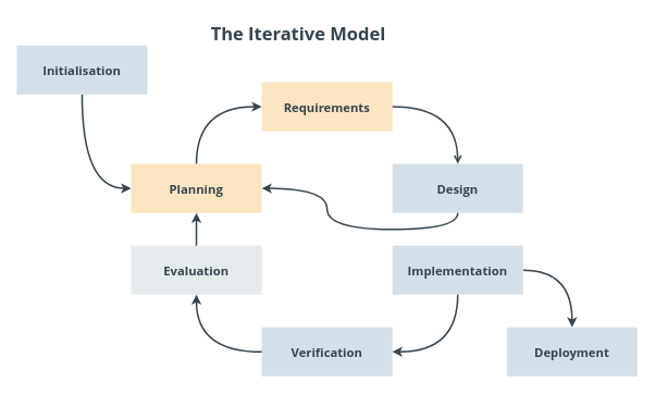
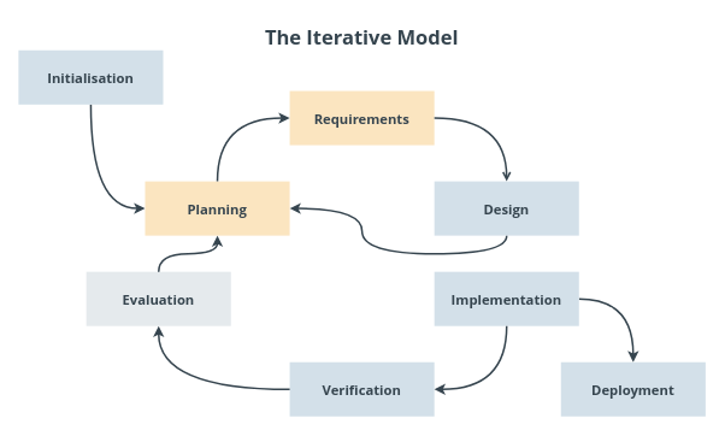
  <mxCell id="0" />
  <mxCell id="1" parent="0" />
  <mxCell id="2" style="edgeStyle=orthogonalEdgeStyle;orthogonalLoop=1;jettySize=auto;html=1;exitX=0.5;exitY=1;exitDx=0;exitDy=0;entryX=0;entryY=0.5;entryDx=0;entryDy=0;fontSize=15;fontColor=#36454F;curved=1;strokeWidth=2;strokeColor=#36454F;" edge="1" parent="1" source="3" target="5"><mxGeometry relative="1" as="geometry" /></mxCell>
  <mxCell id="3" value="Initialisation" style="rounded=0;whiteSpace=wrap;html=1;fontSize=15;glass=0;strokeWidth=1;shadow=0;sketch=0;strokeColor=none;fillColor=#D3E0E9;fontColor=#36454F;fontFamily=Open Sans;fontSource=https%3A%2F%2Ffonts.googleapis.com%2Fcss%3Ffamily%3DOpen%2BSans;fontStyle=1" vertex="1" parent="1"><mxGeometry x="20" y="55" width="160" height="60" as="geometry" /></mxCell>
  <mxCell id="4" value="Requirements" style="rounded=0;whiteSpace=wrap;html=1;fontSize=15;glass=0;strokeWidth=1;shadow=0;sketch=0;strokeColor=none;fillColor=#FBE5C0;fontColor=#36454F;fontFamily=Open Sans;fontSource=https%3A%2F%2Ffonts.googleapis.com%2Fcss%3Ffamily%3DOpen%2BSans;fontStyle=1" vertex="1" parent="1"><mxGeometry x="320" y="100" width="160" height="60" as="geometry" /></mxCell>
  <mxCell id="5" value="Planning" style="rounded=0;whiteSpace=wrap;html=1;fontSize=15;glass=0;strokeWidth=1;shadow=0;sketch=0;strokeColor=none;fillColor=#FBE5C0;fontColor=#36454F;fontFamily=Open Sans;fontSource=https%3A%2F%2Ffonts.googleapis.com%2Fcss%3Ffamily%3DOpen%2BSans;fontStyle=1" vertex="1" parent="1"><mxGeometry x="160" y="200" width="160" height="60" as="geometry" /></mxCell>
  <mxCell id="6" value="Design" style="rounded=0;whiteSpace=wrap;html=1;fontSize=15;glass=0;strokeWidth=1;shadow=0;sketch=0;strokeColor=none;fillColor=#D3E0E9;fontColor=#36454F;fontFamily=Open Sans;fontSource=https%3A%2F%2Ffonts.googleapis.com%2Fcss%3Ffamily%3DOpen%2BSans;fontStyle=1" vertex="1" parent="1"><mxGeometry x="480" y="200" width="160" height="60" as="geometry" /></mxCell>
  <mxCell id="7" value="Verification" style="rounded=0;whiteSpace=wrap;html=1;fontSize=15;glass=0;strokeWidth=1;shadow=0;sketch=0;strokeColor=none;fillColor=#D3E0E9;fontColor=#36454F;fontFamily=Open Sans;fontSource=https%3A%2F%2Ffonts.googleapis.com%2Fcss%3Ffamily%3DOpen%2BSans;fontStyle=1" vertex="1" parent="1"><mxGeometry x="320" y="400" width="160" height="60" as="geometry" /></mxCell>
  <mxCell id="8" style="edgeStyle=orthogonalEdgeStyle;orthogonalLoop=1;jettySize=auto;html=1;exitX=1;exitY=0.5;exitDx=0;exitDy=0;entryX=0.5;entryY=0;entryDx=0;entryDy=0;fontSize=15;fontColor=#36454F;strokeWidth=2;strokeColor=#36454F;curved=1;endArrow=open;" edge="1" parent="1" source="4" target="6"><mxGeometry relative="1" as="geometry"><mxPoint x="600" y="120" as="sourcePoint" /><mxPoint x="639.92" y="160" as="targetPoint" /></mxGeometry></mxCell>
  <mxCell id="9" style="edgeStyle=orthogonalEdgeStyle;orthogonalLoop=1;jettySize=auto;html=1;exitX=0.5;exitY=1;exitDx=0;exitDy=0;fontSize=15;fontColor=#36454F;curved=1;strokeWidth=2;strokeColor=#36454F;" edge="1" parent="1" source="6" target="5"><mxGeometry relative="1" as="geometry"><mxPoint x="680" y="180" as="sourcePoint" /><mxPoint x="719.92" y="220" as="targetPoint" /></mxGeometry></mxCell>
  <mxCell id="10" style="edgeStyle=orthogonalEdgeStyle;orthogonalLoop=1;jettySize=auto;html=1;exitX=1;exitY=0.5;exitDx=0;exitDy=0;entryX=0.5;entryY=0;entryDx=0;entryDy=0;fontSize=15;fontColor=#36454F;curved=1;strokeWidth=2;strokeColor=#36454F;" edge="1" parent="1" source="16" target="12"><mxGeometry relative="1" as="geometry"><mxPoint x="760" y="240" as="sourcePoint" /><mxPoint x="799.92" y="280" as="targetPoint" /></mxGeometry></mxCell>
- <mxCell id="11" value="The Iterative Model" style="rounded=0;whiteSpace=wrap;html=1;fontSize=22;glass=0;strokeWidth=1;shadow=0;sketch=0;strokeColor=none;fillColor=none;fontColor=#36454F;fontFamily=Open Sans;fontSource=https%3A%2F%2Ffonts.googleapis.com%2Fcss%3Ffamily%3DOpen%2BSans;fontStyle=1" vertex="1" parent="1"><mxGeometry x="245" y="20" width="240" height="40" as="geometry" /></mxCell>
+ <mxCell id="11" value="The Iterative Model" style="rounded=0;whiteSpace=wrap;html=1;fontSize=22;glass=0;strokeWidth=1;shadow=0;sketch=0;strokeColor=none;fillColor=none;fontColor=#36454F;fontFamily=Open Sans;fontSource=https%3A%2F%2Ffonts.googleapis.com%2Fcss%3Ffamily%3DOpen%2BSans;fontStyle=1" vertex="1" parent="1"><mxGeometry x="280" y="20" width="240" height="40" as="geometry" /></mxCell>
  <mxCell id="12" value="Deployment" style="rounded=0;whiteSpace=wrap;html=1;fontSize=15;glass=0;strokeWidth=1;shadow=0;sketch=0;strokeColor=none;fillColor=#D3E0E9;fontColor=#36454F;fontFamily=Open Sans;fontSource=https%3A%2F%2Ffonts.googleapis.com%2Fcss%3Ffamily%3DOpen%2BSans;fontStyle=1" vertex="1" parent="1"><mxGeometry x="620" y="400" width="160" height="60" as="geometry" /></mxCell>
  <mxCell id="13" style="edgeStyle=orthogonalEdgeStyle;orthogonalLoop=1;jettySize=auto;html=1;exitX=0;exitY=0.5;exitDx=0;exitDy=0;entryX=0.5;entryY=1;entryDx=0;entryDy=0;fontSize=15;fontColor=#36454F;curved=1;strokeWidth=2;strokeColor=#36454F;" edge="1" parent="1" source="7" target="15"><mxGeometry relative="1" as="geometry"><mxPoint x="590" y="270" as="sourcePoint" /><mxPoint x="530" y="330" as="targetPoint" /></mxGeometry></mxCell>
  <mxCell id="14" style="edgeStyle=orthogonalEdgeStyle;orthogonalLoop=1;jettySize=auto;html=1;exitX=0.5;exitY=0;exitDx=0;exitDy=0;entryX=0;entryY=0.5;entryDx=0;entryDy=0;fontSize=15;fontColor=#36454F;curved=1;strokeWidth=2;strokeColor=#36454F;" edge="1" parent="1" source="5" target="4"><mxGeometry relative="1" as="geometry"><mxPoint x="290" y="330" as="sourcePoint" /><mxPoint x="230" y="270" as="targetPoint" /></mxGeometry></mxCell>
- <mxCell id="15" value="Evaluation" style="rounded=0;whiteSpace=wrap;html=1;fontSize=15;glass=0;strokeWidth=1;shadow=0;sketch=0;strokeColor=none;fillColor=#E5EAED;fontColor=#36454F;fontFamily=Open Sans;fontSource=https%3A%2F%2Ffonts.googleapis.com%2Fcss%3Ffamily%3DOpen%2BSans;fontStyle=1" vertex="1" parent="1"><mxGeometry x="160" y="300" width="160" height="60" as="geometry" /></mxCell>
+ <mxCell id="15" value="Evaluation" style="rounded=0;whiteSpace=wrap;html=1;fontSize=15;glass=0;strokeWidth=1;shadow=0;sketch=0;strokeColor=none;fillColor=#E5EAED;fontColor=#36454F;fontFamily=Open Sans;fontSource=https%3A%2F%2Ffonts.googleapis.com%2Fcss%3Ffamily%3DOpen%2BSans;fontStyle=1" vertex="1" parent="1"><mxGeometry x="95" y="300" width="160" height="60" as="geometry" /></mxCell>
  <mxCell id="16" value="Implementation" style="rounded=0;whiteSpace=wrap;html=1;fontSize=15;glass=0;strokeWidth=1;shadow=0;sketch=0;strokeColor=none;fillColor=#D3E0E9;fontColor=#36454F;fontFamily=Open Sans;fontSource=https%3A%2F%2Ffonts.googleapis.com%2Fcss%3Ffamily%3DOpen%2BSans;fontStyle=1" vertex="1" parent="1"><mxGeometry x="480" y="300" width="160" height="60" as="geometry" /></mxCell>
  <mxCell id="17" style="edgeStyle=orthogonalEdgeStyle;orthogonalLoop=1;jettySize=auto;html=1;exitX=0.5;exitY=1;exitDx=0;exitDy=0;entryX=1;entryY=0.5;entryDx=0;entryDy=0;fontSize=15;fontColor=#36454F;curved=1;strokeWidth=2;strokeColor=#36454F;" edge="1" parent="1" source="16" target="7"><mxGeometry relative="1" as="geometry"><mxPoint x="570" y="270" as="sourcePoint" /><mxPoint x="570" y="310" as="targetPoint" /></mxGeometry></mxCell>
  <mxCell id="18" style="edgeStyle=orthogonalEdgeStyle;orthogonalLoop=1;jettySize=auto;html=1;exitX=0.5;exitY=0;exitDx=0;exitDy=0;entryX=0.5;entryY=1;entryDx=0;entryDy=0;fontSize=15;fontColor=#36454F;curved=1;strokeWidth=2;strokeColor=#36454F;" edge="1" parent="1" source="15" target="5"><mxGeometry relative="1" as="geometry"><mxPoint x="570" y="270" as="sourcePoint" /><mxPoint x="570" y="310" as="targetPoint" /></mxGeometry></mxCell>
